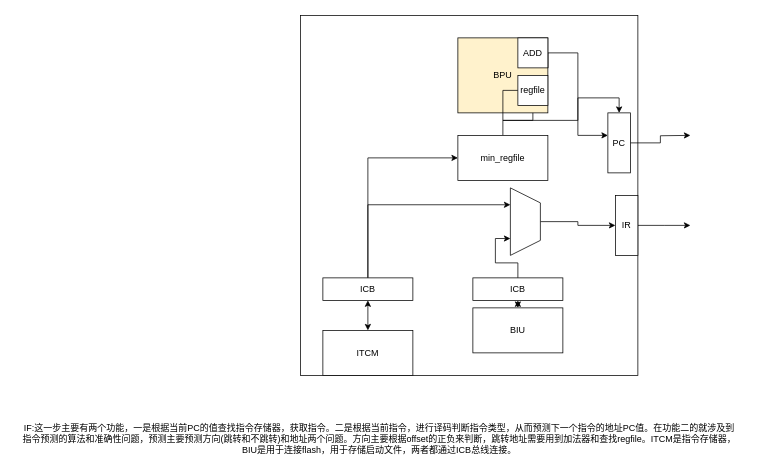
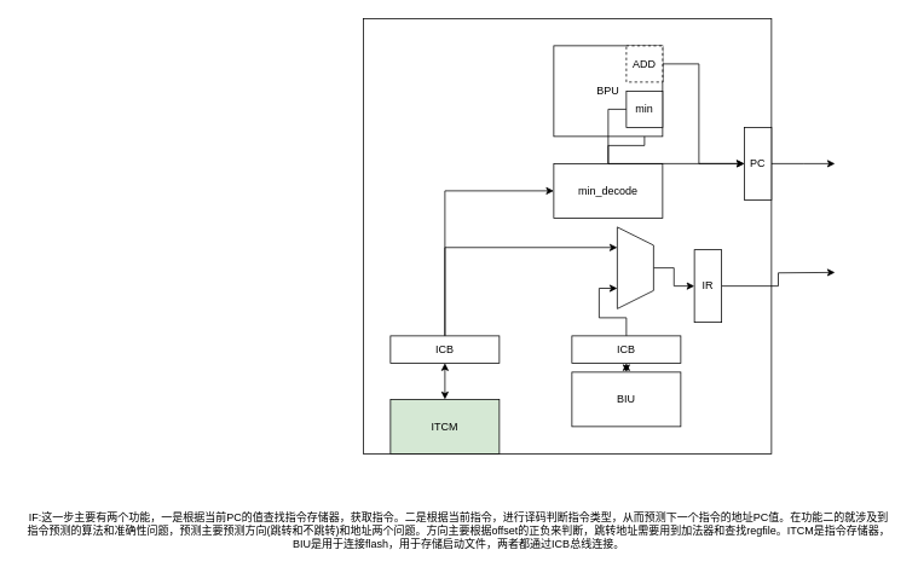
  <mxCell id="0" />
  <mxCell id="1" parent="0" />
  <mxCell id="2" value="" style="rounded=0;whiteSpace=wrap;html=1;" vertex="1" parent="1"><mxGeometry x="400" y="20" width="450" height="480" as="geometry" /></mxCell>
- <mxCell id="3" value="ITCM" style="rounded=0;whiteSpace=wrap;html=1;" vertex="1" parent="1"><mxGeometry x="430" y="440" width="120" height="60" as="geometry" /></mxCell>
+ <mxCell id="3" value="ITCM" style="rounded=0;whiteSpace=wrap;html=1;fillColor=#d5e8d4;" vertex="1" parent="1"><mxGeometry x="430" y="440" width="120" height="60" as="geometry" /></mxCell>
  <mxCell id="4" value="BIU" style="rounded=0;whiteSpace=wrap;html=1;" vertex="1" parent="1"><mxGeometry x="630" y="410" width="120" height="60" as="geometry" /></mxCell>
  <mxCell id="5" style="edgeStyle=orthogonalEdgeStyle;rounded=0;orthogonalLoop=1;jettySize=auto;html=1;exitX=0.5;exitY=0;exitDx=0;exitDy=0;entryX=0.25;entryY=1;entryDx=0;entryDy=0;" edge="1" parent="1" source="7" target="22"><mxGeometry relative="1" as="geometry" /></mxCell>
  <mxCell id="6" style="edgeStyle=orthogonalEdgeStyle;rounded=0;orthogonalLoop=1;jettySize=auto;html=1;exitX=0.5;exitY=0;exitDx=0;exitDy=0;entryX=0;entryY=0.5;entryDx=0;entryDy=0;" edge="1" parent="1" source="7" target="13"><mxGeometry relative="1" as="geometry" /></mxCell>
  <mxCell id="7" value="ICB" style="rounded=0;whiteSpace=wrap;html=1;" vertex="1" parent="1"><mxGeometry x="430" y="370" width="120" height="30" as="geometry" /></mxCell>
  <mxCell id="8" style="edgeStyle=orthogonalEdgeStyle;rounded=0;orthogonalLoop=1;jettySize=auto;html=1;exitX=0.5;exitY=0;exitDx=0;exitDy=0;entryX=0.75;entryY=1;entryDx=0;entryDy=0;" edge="1" parent="1" source="9" target="22"><mxGeometry relative="1" as="geometry" /></mxCell>
  <mxCell id="9" value="ICB" style="rounded=0;whiteSpace=wrap;html=1;" vertex="1" parent="1"><mxGeometry x="630" y="370" width="120" height="30" as="geometry" /></mxCell>
  <mxCell id="10" value="" style="endArrow=classic;startArrow=classic;html=1;entryX=0.5;entryY=1;entryDx=0;entryDy=0;exitX=0.5;exitY=0;exitDx=0;exitDy=0;" edge="1" parent="1" source="3" target="7"><mxGeometry width="50" height="50" relative="1" as="geometry"><mxPoint x="340" y="470" as="sourcePoint" /><mxPoint x="390" y="420" as="targetPoint" /></mxGeometry></mxCell>
  <mxCell id="11" value="" style="endArrow=classic;startArrow=classic;html=1;entryX=0.5;entryY=1;entryDx=0;entryDy=0;exitX=0.5;exitY=0;exitDx=0;exitDy=0;" edge="1" parent="1" source="4" target="9"><mxGeometry width="50" height="50" relative="1" as="geometry"><mxPoint x="500" y="450" as="sourcePoint" /><mxPoint x="500" y="410" as="targetPoint" /></mxGeometry></mxCell>
  <mxCell id="12" style="edgeStyle=orthogonalEdgeStyle;rounded=0;orthogonalLoop=1;jettySize=auto;html=1;exitX=0.5;exitY=0;exitDx=0;exitDy=0;" edge="1" parent="1" source="13" target="25"><mxGeometry relative="1" as="geometry" /></mxCell>
- <mxCell id="13" value="min_regfile" style="rounded=0;whiteSpace=wrap;html=1;" vertex="1" parent="1"><mxGeometry x="610" y="180" width="120" height="60" as="geometry" /></mxCell>
- <mxCell id="14" value="BPU" style="rounded=0;whiteSpace=wrap;html=1;fillColor=#fff2cc;" vertex="1" parent="1"><mxGeometry x="610" y="50" width="120" height="100" as="geometry" /></mxCell>
+ <mxCell id="13" value="min_decode" style="rounded=0;whiteSpace=wrap;html=1;" vertex="1" parent="1"><mxGeometry x="610" y="180" width="120" height="60" as="geometry" /></mxCell>
+ <mxCell id="14" value="BPU" style="rounded=0;whiteSpace=wrap;html=1;" vertex="1" parent="1"><mxGeometry x="610" y="50" width="120" height="100" as="geometry" /></mxCell>
  <mxCell id="15" style="edgeStyle=orthogonalEdgeStyle;rounded=0;orthogonalLoop=1;jettySize=auto;html=1;exitX=1;exitY=0.5;exitDx=0;exitDy=0;" edge="1" parent="1" source="16"><mxGeometry relative="1" as="geometry"><mxPoint x="920" y="180" as="targetPoint" /></mxGeometry></mxCell>
- <mxCell id="16" value="PC" style="rounded=0;whiteSpace=wrap;html=1;" vertex="1" parent="1"><mxGeometry x="810" y="150" width="30" height="80" as="geometry" /></mxCell>
+ <mxCell id="16" value="PC" style="rounded=0;whiteSpace=wrap;html=1;" vertex="1" parent="1"><mxGeometry x="820" y="140" width="30" height="80" as="geometry" /></mxCell>
  <mxCell id="17" style="edgeStyle=orthogonalEdgeStyle;rounded=0;orthogonalLoop=1;jettySize=auto;html=1;exitX=1;exitY=0.5;exitDx=0;exitDy=0;" edge="1" parent="1" source="18"><mxGeometry relative="1" as="geometry"><mxPoint x="920" y="300" as="targetPoint" /></mxGeometry></mxCell>
- <mxCell id="18" value="IR" style="rounded=0;whiteSpace=wrap;html=1;" vertex="1" parent="1"><mxGeometry x="820" y="260" width="30" height="80" as="geometry" /></mxCell>
+ <mxCell id="18" value="IR" style="rounded=0;whiteSpace=wrap;html=1;" vertex="1" parent="1"><mxGeometry x="765" y="275" width="30" height="80" as="geometry" /></mxCell>
  <mxCell id="19" style="edgeStyle=orthogonalEdgeStyle;rounded=0;orthogonalLoop=1;jettySize=auto;html=1;exitX=1;exitY=1;exitDx=0;exitDy=0;" edge="1" parent="1" source="20" target="16"><mxGeometry relative="1" as="geometry"><Array as="points"><mxPoint x="730" y="70" /><mxPoint x="770" y="70" /><mxPoint x="770" y="180" /></Array></mxGeometry></mxCell>
- <mxCell id="20" value="ADD" style="rounded=0;whiteSpace=wrap;html=1;" vertex="1" parent="1"><mxGeometry x="690" y="50" width="40" height="40" as="geometry" /></mxCell>
+ <mxCell id="20" value="ADD" style="rounded=0;whiteSpace=wrap;html=1;dashed=1;" vertex="1" parent="1"><mxGeometry x="690" y="50" width="40" height="40" as="geometry" /></mxCell>
  <mxCell id="21" style="edgeStyle=orthogonalEdgeStyle;rounded=0;orthogonalLoop=1;jettySize=auto;html=1;exitX=0.5;exitY=0;exitDx=0;exitDy=0;entryX=0;entryY=0.5;entryDx=0;entryDy=0;" edge="1" parent="1" source="22" target="18"><mxGeometry relative="1" as="geometry" /></mxCell>
  <mxCell id="22" value="" style="shape=trapezoid;perimeter=trapezoidPerimeter;whiteSpace=wrap;html=1;fixedSize=1;direction=south;" vertex="1" parent="1"><mxGeometry x="680" y="250" width="40" height="90" as="geometry" /></mxCell>
  <mxCell id="23" value="IF:这一步主要有两个功能，一是根据当前PC的值查找指令存储器，获取指令。二是根据当前指令，进行译码判断指令类型，从而预测下一个指令的地址PC值。在功能二的就涉及到&lt;br&gt;指令预测的算法和准确性问题，预测主要预测方向(跳转和不跳转)和地址两个问题。方向主要根据offset的正负来判断，跳转地址需要用到加法器和查找regfile。ITCM是指令存储器，&lt;br&gt;BIU是用于连接flash，用于存储启动文件，两者都通过ICB总线连接。" style="text;html=1;align=center;verticalAlign=middle;resizable=0;points=[];autosize=1;" vertex="1" parent="1"><mxGeometry x="20" y="560" width="970" height="50" as="geometry" /></mxCell>
  <mxCell id="24" style="edgeStyle=orthogonalEdgeStyle;rounded=0;orthogonalLoop=1;jettySize=auto;html=1;exitX=0;exitY=0.5;exitDx=0;exitDy=0;" edge="1" parent="1" source="25" target="16"><mxGeometry relative="1" as="geometry" /></mxCell>
- <mxCell id="25" value="regfile" style="rounded=0;whiteSpace=wrap;html=1;" vertex="1" parent="1"><mxGeometry x="690" y="100" width="40" height="40" as="geometry" /></mxCell>
+ <mxCell id="25" value="min" style="rounded=0;whiteSpace=wrap;html=1;" vertex="1" parent="1"><mxGeometry x="690" y="100" width="40" height="40" as="geometry" /></mxCell>
